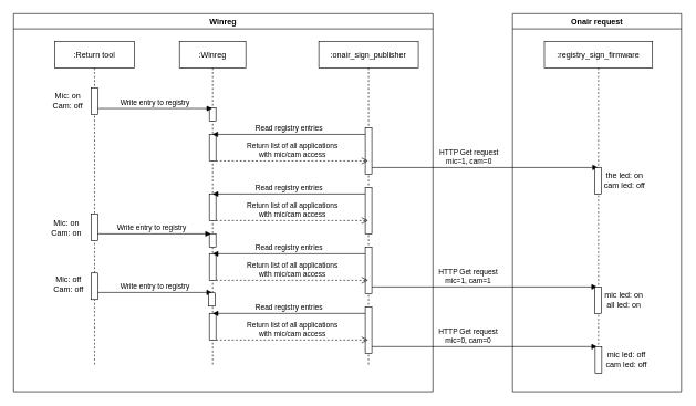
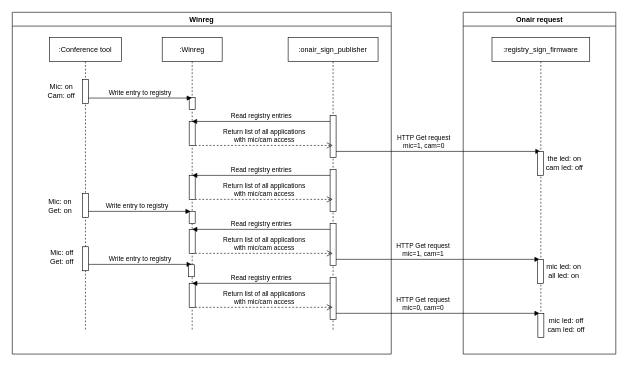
  <mxCell id="0" />
  <mxCell id="1" parent="0" />
  <mxCell id="2" value="HTTP Get request&lt;br&gt;mic=0, cam=0" style="html=1;verticalAlign=bottom;endArrow=block;rounded=0;" edge="1" parent="1"><mxGeometry x="-0.117" width="80" relative="1" as="geometry"><mxPoint x="552" y="522" as="sourcePoint" /><mxPoint x="899.5" y="522" as="targetPoint" /><mxPoint as="offset" /></mxGeometry></mxCell>
  <mxCell id="3" value="HTTP Get request&lt;br&gt;mic=1, cam=1" style="html=1;verticalAlign=bottom;endArrow=block;rounded=0;" edge="1" parent="1"><mxGeometry x="-0.117" width="80" relative="1" as="geometry"><mxPoint x="552" y="432" as="sourcePoint" /><mxPoint x="899.5" y="432" as="targetPoint" /><mxPoint as="offset" /></mxGeometry></mxCell>
  <mxCell id="4" value="Winreg" style="swimlane;whiteSpace=wrap" parent="1" vertex="1"><mxGeometry x="20" y="20" width="632" height="570" as="geometry" /></mxCell>
  <mxCell id="5" value="Write entry to registry" style="html=1;verticalAlign=bottom;endArrow=block;rounded=0;" edge="1" parent="4"><mxGeometry width="80" relative="1" as="geometry"><mxPoint x="118.0" y="332" as="sourcePoint" /><mxPoint x="297.5" y="332" as="targetPoint" /></mxGeometry></mxCell>
  <mxCell id="6" value=":Winreg" style="shape=umlLifeline;perimeter=lifelinePerimeter;whiteSpace=wrap;html=1;container=1;collapsible=0;recursiveResize=0;outlineConnect=0;" vertex="1" parent="4"><mxGeometry x="250" y="42" width="100" height="488" as="geometry" /></mxCell>
  <mxCell id="7" value="" style="html=1;points=[];perimeter=orthogonalPerimeter;" vertex="1" parent="6"><mxGeometry x="45" y="100" width="10" height="20" as="geometry" /></mxCell>
  <mxCell id="8" value="" style="html=1;points=[];perimeter=orthogonalPerimeter;" vertex="1" parent="6"><mxGeometry x="45" y="140" width="10" height="40" as="geometry" /></mxCell>
  <mxCell id="9" value="" style="html=1;points=[];perimeter=orthogonalPerimeter;" vertex="1" parent="6"><mxGeometry x="45" y="290" width="10" height="20" as="geometry" /></mxCell>
  <mxCell id="10" value=":onair_sign_publisher" style="shape=umlLifeline;perimeter=lifelinePerimeter;whiteSpace=wrap;html=1;container=1;collapsible=0;recursiveResize=0;outlineConnect=0;" vertex="1" parent="4"><mxGeometry x="460" y="42" width="150" height="488" as="geometry" /></mxCell>
  <mxCell id="11" value="HTTP Get request&lt;br&gt;mic=1, cam=0" style="html=1;verticalAlign=bottom;endArrow=block;rounded=0;" edge="1" parent="10" target="38"><mxGeometry x="-0.117" width="80" relative="1" as="geometry"><mxPoint x="72" y="190" as="sourcePoint" /><mxPoint x="152" y="190" as="targetPoint" /><mxPoint as="offset" /></mxGeometry></mxCell>
  <mxCell id="12" value="" style="html=1;points=[];perimeter=orthogonalPerimeter;" vertex="1" parent="10"><mxGeometry x="70" y="130" width="10" height="70" as="geometry" /></mxCell>
  <mxCell id="13" value="" style="html=1;points=[];perimeter=orthogonalPerimeter;" vertex="1" parent="10"><mxGeometry x="-165" y="230" width="10" height="40" as="geometry" /></mxCell>
  <mxCell id="14" value="" style="html=1;points=[];perimeter=orthogonalPerimeter;" vertex="1" parent="10"><mxGeometry x="70" y="220" width="10" height="70" as="geometry" /></mxCell>
  <mxCell id="15" value="Read registry entries" style="html=1;verticalAlign=bottom;endArrow=block;rounded=0;" edge="1" parent="10" source="14"><mxGeometry width="80" relative="1" as="geometry"><mxPoint x="-8" y="102" as="sourcePoint" /><mxPoint x="-160.088" y="230" as="targetPoint" /><Array as="points"><mxPoint x="-18" y="230" /></Array></mxGeometry></mxCell>
  <mxCell id="16" value="Return list of all applications&lt;br&gt;with mic/cam access" style="html=1;verticalAlign=bottom;endArrow=open;dashed=1;endSize=8;rounded=0;" edge="1" parent="10" source="13"><mxGeometry relative="1" as="geometry"><mxPoint x="164" y="262" as="sourcePoint" /><mxPoint x="74.5" y="270" as="targetPoint" /><Array as="points"><mxPoint x="-38" y="270" /></Array></mxGeometry></mxCell>
  <mxCell id="17" value="" style="html=1;points=[];perimeter=orthogonalPerimeter;" vertex="1" parent="10"><mxGeometry x="-165" y="320" width="10" height="40" as="geometry" /></mxCell>
  <mxCell id="18" value="" style="html=1;points=[];perimeter=orthogonalPerimeter;" vertex="1" parent="10"><mxGeometry x="70" y="310" width="10" height="70" as="geometry" /></mxCell>
  <mxCell id="19" value="Read registry entries" style="html=1;verticalAlign=bottom;endArrow=block;rounded=0;" edge="1" parent="10" source="18"><mxGeometry width="80" relative="1" as="geometry"><mxPoint x="-466" y="22" as="sourcePoint" /><mxPoint x="-160.088" y="320" as="targetPoint" /><Array as="points"><mxPoint x="-18" y="320" /></Array></mxGeometry></mxCell>
  <mxCell id="20" value="Return list of all applications&lt;br&gt;with mic/cam access" style="html=1;verticalAlign=bottom;endArrow=open;dashed=1;endSize=8;rounded=0;" edge="1" parent="10" source="17"><mxGeometry relative="1" as="geometry"><mxPoint x="-294" y="182" as="sourcePoint" /><mxPoint x="74.5" y="360" as="targetPoint" /><Array as="points"><mxPoint x="-38" y="360" /></Array></mxGeometry></mxCell>
  <mxCell id="21" value="" style="html=1;points=[];perimeter=orthogonalPerimeter;" vertex="1" parent="10"><mxGeometry x="-165" y="410" width="10" height="40" as="geometry" /></mxCell>
  <mxCell id="22" value="" style="html=1;points=[];perimeter=orthogonalPerimeter;" vertex="1" parent="10"><mxGeometry x="70" y="400" width="10" height="70" as="geometry" /></mxCell>
  <mxCell id="23" value="Read registry entries" style="html=1;verticalAlign=bottom;endArrow=block;rounded=0;" edge="1" parent="10" source="22"><mxGeometry width="80" relative="1" as="geometry"><mxPoint x="-924" y="-58" as="sourcePoint" /><mxPoint x="-160.088" y="410" as="targetPoint" /><Array as="points"><mxPoint x="-18" y="410" /></Array></mxGeometry></mxCell>
  <mxCell id="24" value="Return list of all applications&lt;br&gt;with mic/cam access" style="html=1;verticalAlign=bottom;endArrow=open;dashed=1;endSize=8;rounded=0;" edge="1" parent="10" source="21"><mxGeometry relative="1" as="geometry"><mxPoint x="-752" y="102" as="sourcePoint" /><mxPoint x="74.5" y="450" as="targetPoint" /><Array as="points"><mxPoint x="-38" y="450" /></Array></mxGeometry></mxCell>
  <mxCell id="25" value="Read registry entries" style="html=1;verticalAlign=bottom;endArrow=block;rounded=0;" edge="1" parent="4" source="12" target="6"><mxGeometry width="80" relative="1" as="geometry"><mxPoint x="450" y="182" as="sourcePoint" /><mxPoint x="530" y="182" as="targetPoint" /><Array as="points"><mxPoint x="442" y="182" /></Array></mxGeometry></mxCell>
- <mxCell id="26" value=":Return tool" style="shape=umlLifeline;perimeter=lifelinePerimeter;whiteSpace=wrap;html=1;container=1;collapsible=0;recursiveResize=0;outlineConnect=0;" vertex="1" parent="4"><mxGeometry x="62" y="42" width="120" height="488" as="geometry" /></mxCell>
+ <mxCell id="26" value=":Conference tool" style="shape=umlLifeline;perimeter=lifelinePerimeter;whiteSpace=wrap;html=1;container=1;collapsible=0;recursiveResize=0;outlineConnect=0;" vertex="1" parent="4"><mxGeometry x="62" y="42" width="120" height="488" as="geometry" /></mxCell>
  <mxCell id="27" value="" style="html=1;points=[];perimeter=orthogonalPerimeter;" vertex="1" parent="26"><mxGeometry x="55" y="70" width="10" height="40" as="geometry" /></mxCell>
  <mxCell id="28" value="" style="html=1;points=[];perimeter=orthogonalPerimeter;" vertex="1" parent="26"><mxGeometry x="55" y="260" width="10" height="40" as="geometry" /></mxCell>
- <mxCell id="29" value="Mic: on&lt;br&gt;Cam: on" style="text;html=1;strokeColor=none;fillColor=none;align=center;verticalAlign=middle;whiteSpace=wrap;rounded=0;" vertex="1" parent="26"><mxGeometry x="-12" y="266" width="60" height="30" as="geometry" /></mxCell>
+ <mxCell id="29" value="Mic: on&lt;br&gt;Get: on" style="text;html=1;strokeColor=none;fillColor=none;align=center;verticalAlign=middle;whiteSpace=wrap;rounded=0;" vertex="1" parent="26"><mxGeometry x="-12" y="266" width="60" height="30" as="geometry" /></mxCell>
  <mxCell id="30" value="Write entry to registry" style="html=1;verticalAlign=bottom;endArrow=block;rounded=0;entryX=0.538;entryY=-0.031;entryDx=0;entryDy=0;entryPerimeter=0;" edge="1" parent="26" source="32" target="31"><mxGeometry width="80" relative="1" as="geometry"><mxPoint x="48.0" y="379" as="sourcePoint" /><mxPoint x="227.5" y="379" as="targetPoint" /></mxGeometry></mxCell>
  <mxCell id="31" value="" style="html=1;points=[];perimeter=orthogonalPerimeter;" vertex="1" parent="26"><mxGeometry x="232" y="379" width="10" height="20" as="geometry" /></mxCell>
  <mxCell id="32" value="" style="html=1;points=[];perimeter=orthogonalPerimeter;" vertex="1" parent="26"><mxGeometry x="55" y="349" width="10" height="40" as="geometry" /></mxCell>
- <mxCell id="33" value="Mic: off&lt;br&gt;Cam: off" style="text;html=1;strokeColor=none;fillColor=none;align=center;verticalAlign=middle;whiteSpace=wrap;rounded=0;" vertex="1" parent="26"><mxGeometry x="-9" y="352" width="60" height="30" as="geometry" /></mxCell>
+ <mxCell id="33" value="Mic: off&lt;br&gt;Get: off" style="text;html=1;strokeColor=none;fillColor=none;align=center;verticalAlign=middle;whiteSpace=wrap;rounded=0;" vertex="1" parent="26"><mxGeometry x="-9" y="352" width="60" height="30" as="geometry" /></mxCell>
  <mxCell id="34" value="Mic: on&lt;br&gt;Cam: off" style="text;html=1;strokeColor=none;fillColor=none;align=center;verticalAlign=middle;whiteSpace=wrap;rounded=0;" vertex="1" parent="4"><mxGeometry x="52" y="117" width="60" height="30" as="geometry" /></mxCell>
  <mxCell id="35" value="Return list of all applications&lt;br&gt;with mic/cam access" style="html=1;verticalAlign=bottom;endArrow=open;dashed=1;endSize=8;rounded=0;" edge="1" parent="4" source="8" target="10"><mxGeometry relative="1" as="geometry"><mxPoint x="622" y="342" as="sourcePoint" /><mxPoint x="542" y="342" as="targetPoint" /><Array as="points"><mxPoint x="422" y="222" /></Array></mxGeometry></mxCell>
  <mxCell id="36" value="Write entry to registry" style="html=1;verticalAlign=bottom;endArrow=block;rounded=0;" edge="1" parent="4"><mxGeometry width="80" relative="1" as="geometry"><mxPoint x="127" y="143" as="sourcePoint" /><mxPoint x="299.5" y="143" as="targetPoint" /></mxGeometry></mxCell>
  <mxCell id="37" value="Onair request" style="swimlane;whiteSpace=wrap" parent="1" vertex="1"><mxGeometry x="772" y="20" width="254.5" height="570" as="geometry" /></mxCell>
  <mxCell id="38" value=":registry_sign_firmware" style="shape=umlLifeline;perimeter=lifelinePerimeter;whiteSpace=wrap;html=1;container=1;collapsible=0;recursiveResize=0;outlineConnect=0;" vertex="1" parent="37"><mxGeometry x="48" y="42" width="163" height="488" as="geometry" /></mxCell>
  <mxCell id="39" value="" style="html=1;points=[];perimeter=orthogonalPerimeter;" vertex="1" parent="38"><mxGeometry x="76" y="190" width="10" height="40" as="geometry" /></mxCell>
  <mxCell id="40" value="the led: on&lt;br&gt;cam led: off" style="text;html=1;strokeColor=none;fillColor=none;align=center;verticalAlign=middle;whiteSpace=wrap;rounded=0;" vertex="1" parent="38"><mxGeometry x="82" y="195" width="78" height="30" as="geometry" /></mxCell>
  <mxCell id="41" value="" style="html=1;points=[];perimeter=orthogonalPerimeter;" vertex="1" parent="38"><mxGeometry x="76" y="370" width="10" height="40" as="geometry" /></mxCell>
  <mxCell id="42" value="mic led: on&lt;br&gt;all led: on" style="text;html=1;strokeColor=none;fillColor=none;align=center;verticalAlign=middle;whiteSpace=wrap;rounded=0;" vertex="1" parent="38"><mxGeometry x="81" y="375" width="78" height="30" as="geometry" /></mxCell>
  <mxCell id="43" value="" style="html=1;points=[];perimeter=orthogonalPerimeter;" vertex="1" parent="37"><mxGeometry x="124.5" y="502" width="10" height="40" as="geometry" /></mxCell>
  <mxCell id="44" value="mic led: off&lt;br&gt;cam led: off" style="text;html=1;strokeColor=none;fillColor=none;align=center;verticalAlign=middle;whiteSpace=wrap;rounded=0;" vertex="1" parent="37"><mxGeometry x="133" y="507" width="78" height="30" as="geometry" /></mxCell>
